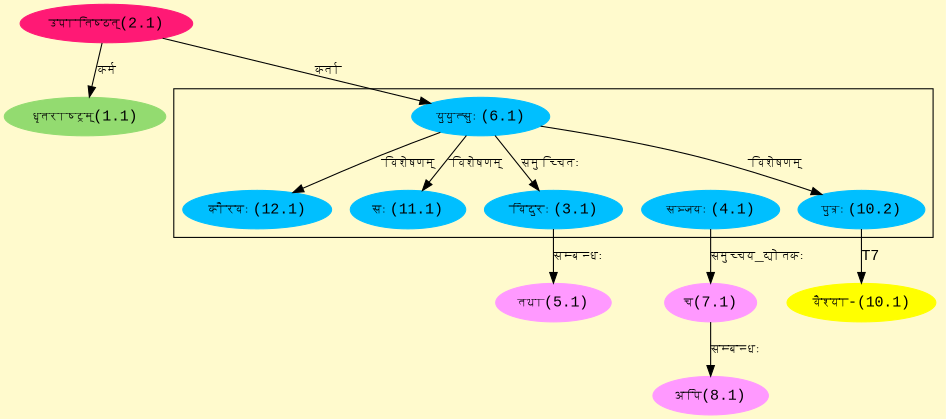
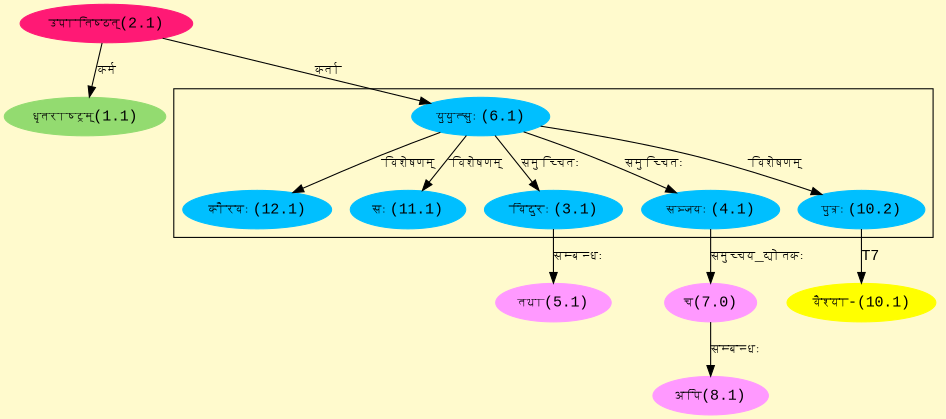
  digraph {
    bgcolor=lemonchiffon1
    compound=true
    fontname="Liberation Mono"
    rankdir=BT
    node [color="#00BFFF" fontname="Liberation Mono" style=filled]
    edge [dir=back fontname="Liberation Mono"]
    n1 [label="विदुरः(3.1)"]
    n2 [label="युयुत्सुः(6.1)"]
    n3 [label="सञ्जयः(4.1)"]
    n4 [label="पुत्रः(10.2)"]
    n5 [label="सः(11.1)"]
    n6 [label="कौरवः(12.1)"]
    n7 [color="#FF1975" label="उपातिष्ठत्(2.1)"]
    n8 [color="#93DB70" label="धृतराष्ट्रम्(1.1)"]
    n9 [color="#FF99FF" label="तथा(5.1)"]
-   n10 [color="#FF99FF" label="च(7.1)"]
+   n10 [color="#FF99FF" label="च(7.0)"]
    n11 [color="#FF99FF" label="अपि(8.1)"]
    n12 [color="#FFFF00" label="वैश्या-(10.1)"]
    subgraph cluster_1 {
      n1
      n2
      n3
      n4
      n5
      n6
    }
    n1 -> n2 [label="समुच्चितः"]
    n2 -> n7 [label="कर्ता"]
+   n3 -> n2 [label="समुच्चितः"]
    n4 -> n2 [label="विशेषणम्"]
    n5 -> n2 [label="विशेषणम्"]
    n6 -> n2 [label="विशेषणम्"]
    n8 -> n7 [label="कर्म"]
    n9 -> n1 [label="सम्बन्धः"]
    n10 -> n3 [label="समुच्चय_द्योतकः"]
    n11 -> n10 [label="सम्बन्धः"]
    n12 -> n4 [label=T7]
  }
